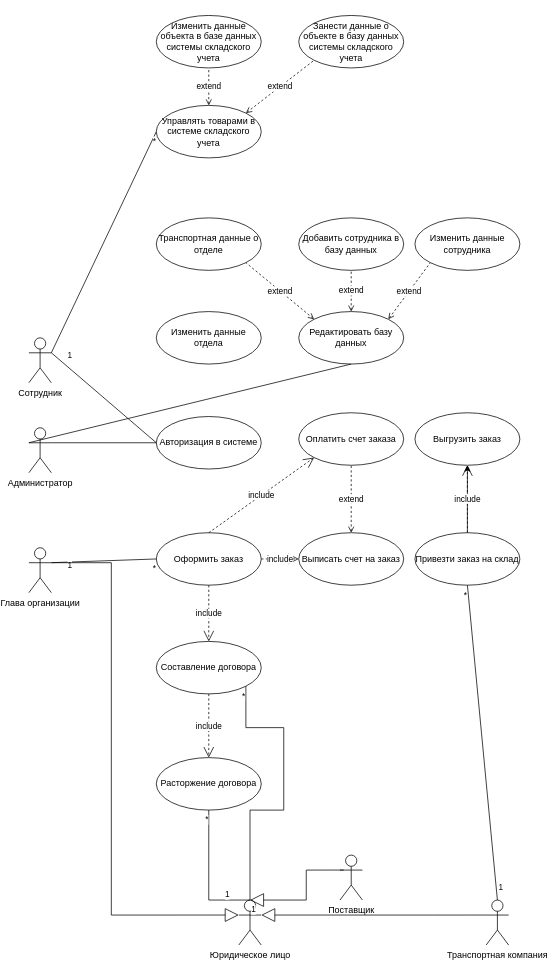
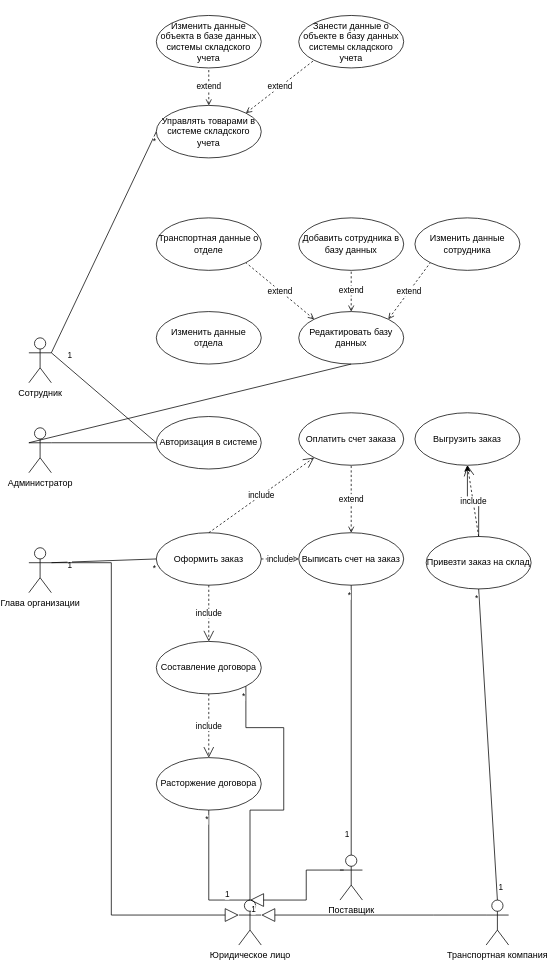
  <mxCell id="0" />
  <mxCell id="1" parent="0" />
  <mxCell id="2" value="Сотрудник" style="shape=umlActor;verticalLabelPosition=bottom;verticalAlign=top;html=1;outlineConnect=0;" parent="1" vertex="1"><mxGeometry x="20" y="450" width="30" height="60" as="geometry" /></mxCell>
  <mxCell id="3" value="Изменить данные объекта в базе данных системы складского учета" style="ellipse;whiteSpace=wrap;html=1;" parent="1" vertex="1"><mxGeometry x="190" y="20" width="140" height="70" as="geometry" /></mxCell>
  <mxCell id="4" value="Авторизация в системе" style="ellipse;whiteSpace=wrap;html=1;" parent="1" vertex="1"><mxGeometry x="190" y="555" width="140" height="70" as="geometry" /></mxCell>
  <mxCell id="5" value="Глава организации" style="shape=umlActor;verticalLabelPosition=bottom;verticalAlign=top;html=1;outlineConnect=0;" parent="1" vertex="1"><mxGeometry x="20" y="730" width="30" height="60" as="geometry" /></mxCell>
  <mxCell id="6" value="Поставщик" style="shape=umlActor;verticalLabelPosition=bottom;verticalAlign=top;html=1;outlineConnect=0;" parent="1" vertex="1"><mxGeometry x="435" y="1140" width="30" height="60" as="geometry" /></mxCell>
  <mxCell id="7" value="Оформить заказ" style="ellipse;whiteSpace=wrap;html=1;" parent="1" vertex="1"><mxGeometry x="190" y="710" width="140" height="70" as="geometry" /></mxCell>
  <mxCell id="8" value="Выписать счет на заказ" style="ellipse;whiteSpace=wrap;html=1;" parent="1" vertex="1"><mxGeometry x="380" y="710" width="140" height="70" as="geometry" /></mxCell>
  <mxCell id="9" value="" style="edgeStyle=orthogonalEdgeStyle;rounded=0;orthogonalLoop=1;jettySize=auto;html=1;" edge="1" parent="1" source="10" target="43"><mxGeometry relative="1" as="geometry" /></mxCell>
- <mxCell id="10" value="Привезти заказ на склад" style="ellipse;whiteSpace=wrap;html=1;" parent="1" vertex="1"><mxGeometry x="535" y="710" width="140" height="70" as="geometry" /></mxCell>
+ <mxCell id="10" value="Привезти заказ на склад" style="ellipse;whiteSpace=wrap;html=1;" parent="1" vertex="1"><mxGeometry x="550" y="715" width="140" height="70" as="geometry" /></mxCell>
  <mxCell id="11" value="" style="endArrow=none;html=1;rounded=0;entryX=1;entryY=0.333;entryDx=0;entryDy=0;entryPerimeter=0;exitX=0;exitY=0.5;exitDx=0;exitDy=0;" parent="1" source="4" target="2" edge="1"><mxGeometry width="50" height="50" relative="1" as="geometry"><mxPoint x="260" y="730" as="sourcePoint" /><mxPoint x="310" y="680" as="targetPoint" /></mxGeometry></mxCell>
+ <mxCell id="12" value="" style="endArrow=none;html=1;startArrow=none;startFill=0;rounded=0;exitX=0.5;exitY=0;exitDx=0;exitDy=0;exitPerimeter=0;entryX=0.5;entryY=1;entryDx=0;entryDy=0;endFill=0;" parent="1" source="6" target="8" edge="1"><mxGeometry relative="1" as="geometry"><mxPoint x="370" y="880" as="sourcePoint" /><mxPoint x="530" y="880" as="targetPoint" /></mxGeometry></mxCell>
+ <mxCell id="13" value="1" style="edgeLabel;resizable=0;html=1;align=left;verticalAlign=top;" parent="12" connectable="0" vertex="1"><mxGeometry x="-1" relative="1" as="geometry"><mxPoint x="-10" y="-40" as="offset" /></mxGeometry></mxCell>
+ <mxCell id="14" value="*" style="edgeLabel;resizable=0;html=1;align=right;verticalAlign=top;" parent="12" connectable="0" vertex="1"><mxGeometry x="1" relative="1" as="geometry" /></mxCell>
  <mxCell id="15" value="include" style="endArrow=open;endSize=12;dashed=1;html=1;rounded=0;entryX=0;entryY=0.5;entryDx=0;entryDy=0;exitX=1;exitY=0.5;exitDx=0;exitDy=0;" parent="1" source="7" target="8" edge="1"><mxGeometry width="160" relative="1" as="geometry"><mxPoint x="210" y="710" as="sourcePoint" /><mxPoint x="370" y="710" as="targetPoint" /></mxGeometry></mxCell>
  <mxCell id="16" value="" style="endArrow=none;html=1;startArrow=none;startFill=0;rounded=0;exitX=1;exitY=0.333;exitDx=0;exitDy=0;exitPerimeter=0;entryX=0;entryY=0.5;entryDx=0;entryDy=0;endFill=0;" parent="1" source="5" target="7" edge="1"><mxGeometry relative="1" as="geometry"><mxPoint x="305" y="880" as="sourcePoint" /><mxPoint x="460" y="740" as="targetPoint" /></mxGeometry></mxCell>
  <mxCell id="17" value="1" style="edgeLabel;resizable=0;html=1;align=left;verticalAlign=top;" parent="16" connectable="0" vertex="1"><mxGeometry x="-1" relative="1" as="geometry"><mxPoint x="20" y="-10" as="offset" /></mxGeometry></mxCell>
  <mxCell id="18" value="*" style="edgeLabel;resizable=0;html=1;align=right;verticalAlign=top;" parent="16" connectable="0" vertex="1"><mxGeometry x="1" relative="1" as="geometry" /></mxCell>
  <mxCell id="19" value="" style="endArrow=none;html=1;startArrow=none;startFill=0;rounded=0;exitX=1;exitY=0.333;exitDx=0;exitDy=0;exitPerimeter=0;entryX=0;entryY=0.5;entryDx=0;entryDy=0;endFill=0;" parent="1" source="2" target="57" edge="1"><mxGeometry relative="1" as="geometry"><mxPoint x="115" y="580" as="sourcePoint" /><mxPoint x="380" y="455" as="targetPoint" /></mxGeometry></mxCell>
  <mxCell id="20" value="1" style="edgeLabel;resizable=0;html=1;align=left;verticalAlign=top;" parent="19" connectable="0" vertex="1"><mxGeometry x="-1" relative="1" as="geometry"><mxPoint x="20" y="-10" as="offset" /></mxGeometry></mxCell>
  <mxCell id="21" value="*" style="edgeLabel;resizable=0;html=1;align=right;verticalAlign=top;" parent="19" connectable="0" vertex="1"><mxGeometry x="1" relative="1" as="geometry" /></mxCell>
  <mxCell id="22" value="Транспортная компания&lt;br&gt;" style="shape=umlActor;verticalLabelPosition=bottom;verticalAlign=top;html=1;" parent="1" vertex="1"><mxGeometry x="630" y="1200" width="30" height="60" as="geometry" /></mxCell>
  <mxCell id="23" value="" style="endArrow=none;html=1;startArrow=none;startFill=0;rounded=0;exitX=0.5;exitY=0;exitDx=0;exitDy=0;exitPerimeter=0;entryX=0.5;entryY=1;entryDx=0;entryDy=0;endFill=0;" parent="1" source="22" target="10" edge="1"><mxGeometry relative="1" as="geometry"><mxPoint x="620" y="900" as="sourcePoint" /><mxPoint x="775" y="760" as="targetPoint" /></mxGeometry></mxCell>
  <mxCell id="24" value="1" style="edgeLabel;resizable=0;html=1;align=left;verticalAlign=top;" parent="23" connectable="0" vertex="1"><mxGeometry x="-1" relative="1" as="geometry"><mxPoint y="-30" as="offset" /></mxGeometry></mxCell>
  <mxCell id="25" value="*" style="edgeLabel;resizable=0;html=1;align=right;verticalAlign=top;" parent="23" connectable="0" vertex="1"><mxGeometry x="1" relative="1" as="geometry" /></mxCell>
  <mxCell id="26" value="Оплатить счет заказа" style="ellipse;whiteSpace=wrap;html=1;" parent="1" vertex="1"><mxGeometry x="380" y="550" width="140" height="70" as="geometry" /></mxCell>
  <mxCell id="27" value="extend" style="endArrow=none;endSize=12;dashed=1;html=1;rounded=0;entryX=0.5;entryY=1;entryDx=0;entryDy=0;exitX=0.5;exitY=0;exitDx=0;exitDy=0;startArrow=open;startFill=0;endFill=0;" parent="1" source="8" target="26" edge="1"><mxGeometry width="160" relative="1" as="geometry"><mxPoint x="350" y="765" as="sourcePoint" /><mxPoint x="390" y="705" as="targetPoint" /></mxGeometry></mxCell>
  <mxCell id="28" value="Составление договора" style="ellipse;whiteSpace=wrap;html=1;" parent="1" vertex="1"><mxGeometry x="190" y="855" width="140" height="70" as="geometry" /></mxCell>
  <mxCell id="29" value="include" style="endArrow=open;endSize=12;dashed=1;html=1;rounded=0;entryX=0.5;entryY=0;entryDx=0;entryDy=0;exitX=0.5;exitY=1;exitDx=0;exitDy=0;" parent="1" source="7" target="28" edge="1"><mxGeometry width="160" relative="1" as="geometry"><mxPoint x="340" y="755" as="sourcePoint" /><mxPoint x="390" y="705" as="targetPoint" /></mxGeometry></mxCell>
  <mxCell id="30" value="Расторжение договора" style="ellipse;whiteSpace=wrap;html=1;" parent="1" vertex="1"><mxGeometry x="190" y="1010" width="140" height="70" as="geometry" /></mxCell>
  <mxCell id="31" value="include" style="endArrow=open;endSize=12;dashed=1;html=1;rounded=0;entryX=0;entryY=1;entryDx=0;entryDy=0;exitX=0.5;exitY=0;exitDx=0;exitDy=0;" parent="1" source="7" target="26" edge="1"><mxGeometry width="160" relative="1" as="geometry"><mxPoint x="340" y="755" as="sourcePoint" /><mxPoint x="390" y="705" as="targetPoint" /></mxGeometry></mxCell>
  <mxCell id="32" value="Юридическое лицо" style="shape=umlActor;verticalLabelPosition=bottom;verticalAlign=top;html=1;" parent="1" vertex="1"><mxGeometry x="300" y="1200" width="30" height="60" as="geometry" /></mxCell>
  <mxCell id="33" value="" style="endArrow=block;endSize=16;endFill=0;html=1;rounded=0;exitX=1;exitY=0.333;exitDx=0;exitDy=0;exitPerimeter=0;entryX=0;entryY=0.333;entryDx=0;entryDy=0;entryPerimeter=0;edgeStyle=orthogonalEdgeStyle;" parent="1" source="5" target="32" edge="1"><mxGeometry width="160" relative="1" as="geometry"><mxPoint x="290" y="860" as="sourcePoint" /><mxPoint x="450" y="860" as="targetPoint" /><Array as="points"><mxPoint x="130" y="750" /><mxPoint x="130" y="1220" /></Array></mxGeometry></mxCell>
  <mxCell id="34" value="" style="endArrow=block;endSize=16;endFill=0;html=1;rounded=0;exitX=0;exitY=0.333;exitDx=0;exitDy=0;exitPerimeter=0;entryX=1;entryY=0.333;entryDx=0;entryDy=0;entryPerimeter=0;edgeStyle=orthogonalEdgeStyle;" parent="1" target="32" edge="1" source="22"><mxGeometry width="160" relative="1" as="geometry"><mxPoint x="590" y="950" as="sourcePoint" /><mxPoint x="770" y="1320" as="targetPoint" /><Array as="points"><mxPoint x="560" y="1220" /><mxPoint x="560" y="1220" /></Array></mxGeometry></mxCell>
  <mxCell id="35" value="" style="endArrow=block;endSize=16;endFill=0;html=1;rounded=0;entryX=0.5;entryY=0;entryDx=0;entryDy=0;entryPerimeter=0;edgeStyle=orthogonalEdgeStyle;exitX=0.167;exitY=0.333;exitDx=0;exitDy=0;exitPerimeter=0;" parent="1" source="6" target="32" edge="1"><mxGeometry width="160" relative="1" as="geometry"><mxPoint x="430" y="1160" as="sourcePoint" /><mxPoint x="340" y="1130" as="targetPoint" /><Array as="points"><mxPoint x="390" y="1160" /><mxPoint x="390" y="1200" /></Array></mxGeometry></mxCell>
  <mxCell id="36" value="" style="endArrow=none;html=1;startArrow=none;startFill=0;rounded=0;exitX=0.5;exitY=0;exitDx=0;exitDy=0;exitPerimeter=0;entryX=0.5;entryY=1;entryDx=0;entryDy=0;endFill=0;edgeStyle=orthogonalEdgeStyle;" parent="1" source="32" target="30" edge="1"><mxGeometry relative="1" as="geometry"><mxPoint x="130" y="760" as="sourcePoint" /><mxPoint x="200" y="755" as="targetPoint" /><Array as="points"><mxPoint x="260" y="1200" /></Array></mxGeometry></mxCell>
  <mxCell id="37" value="1" style="edgeLabel;resizable=0;html=1;align=left;verticalAlign=top;" parent="36" connectable="0" vertex="1"><mxGeometry x="-1" relative="1" as="geometry" /></mxCell>
  <mxCell id="38" value="*" style="edgeLabel;resizable=0;html=1;align=right;verticalAlign=top;" parent="36" connectable="0" vertex="1"><mxGeometry x="1" relative="1" as="geometry" /></mxCell>
  <mxCell id="39" value="" style="endArrow=none;html=1;startArrow=none;startFill=0;rounded=0;exitX=0.5;exitY=0;exitDx=0;exitDy=0;exitPerimeter=0;entryX=1;entryY=1;entryDx=0;entryDy=0;endFill=0;edgeStyle=orthogonalEdgeStyle;" parent="1" source="32" target="28" edge="1"><mxGeometry relative="1" as="geometry"><mxPoint x="325" y="1110" as="sourcePoint" /><mxPoint x="270" y="1090" as="targetPoint" /><Array as="points"><mxPoint x="315" y="1080" /><mxPoint x="360" y="1080" /><mxPoint x="360" y="970" /><mxPoint x="310" y="970" /></Array></mxGeometry></mxCell>
  <mxCell id="40" value="1" style="edgeLabel;resizable=0;html=1;align=left;verticalAlign=top;" parent="39" connectable="0" vertex="1"><mxGeometry x="-1" relative="1" as="geometry"><mxPoint x="-35" y="-20" as="offset" /></mxGeometry></mxCell>
  <mxCell id="41" value="*" style="edgeLabel;resizable=0;html=1;align=right;verticalAlign=top;" parent="39" connectable="0" vertex="1"><mxGeometry x="1" relative="1" as="geometry" /></mxCell>
  <mxCell id="42" value="include" style="endArrow=open;endSize=12;dashed=1;html=1;rounded=0;exitX=0.5;exitY=1;exitDx=0;exitDy=0;" edge="1" parent="1" source="28" target="30"><mxGeometry width="160" relative="1" as="geometry"><mxPoint x="259.5" y="930" as="sourcePoint" /><mxPoint x="259.5" y="1005" as="targetPoint" /></mxGeometry></mxCell>
  <mxCell id="43" value="Выгрузить заказ" style="ellipse;whiteSpace=wrap;html=1;" vertex="1" parent="1"><mxGeometry x="535" y="550" width="140" height="70" as="geometry" /></mxCell>
  <mxCell id="44" value="include" style="endArrow=open;endSize=12;dashed=1;html=1;rounded=0;entryX=0.5;entryY=1;entryDx=0;entryDy=0;exitX=0.5;exitY=0;exitDx=0;exitDy=0;" edge="1" parent="1" source="10" target="43"><mxGeometry width="160" relative="1" as="geometry"><mxPoint x="270" y="720" as="sourcePoint" /><mxPoint x="411" y="620" as="targetPoint" /></mxGeometry></mxCell>
  <mxCell id="45" value="extend" style="endArrow=none;endSize=12;dashed=1;html=1;rounded=0;entryX=0.5;entryY=1;entryDx=0;entryDy=0;exitX=0.5;exitY=0;exitDx=0;exitDy=0;startArrow=open;startFill=0;endFill=0;" edge="1" parent="1" target="3"><mxGeometry width="160" relative="1" as="geometry"><mxPoint x="260" y="140" as="sourcePoint" /><mxPoint x="430" y="10" as="targetPoint" /></mxGeometry></mxCell>
  <mxCell id="46" value="Администратор" style="shape=umlActor;verticalLabelPosition=bottom;verticalAlign=top;html=1;outlineConnect=0;" vertex="1" parent="1"><mxGeometry x="20" y="570" width="30" height="60" as="geometry" /></mxCell>
  <mxCell id="47" value="" style="endArrow=none;html=1;rounded=0;exitX=1;exitY=0.333;exitDx=0;exitDy=0;exitPerimeter=0;entryX=0;entryY=0.5;entryDx=0;entryDy=0;" edge="1" parent="1" source="46" target="4"><mxGeometry width="50" height="50" relative="1" as="geometry"><mxPoint x="130" y="760" as="sourcePoint" /><mxPoint x="200" y="595" as="targetPoint" /></mxGeometry></mxCell>
  <mxCell id="48" value="Редактировать базу данных" style="ellipse;whiteSpace=wrap;html=1;" vertex="1" parent="1"><mxGeometry x="380" y="415" width="140" height="70" as="geometry" /></mxCell>
  <mxCell id="49" value="" style="endArrow=none;html=1;rounded=0;exitX=0.5;exitY=1;exitDx=0;exitDy=0;entryX=0;entryY=0.333;entryDx=0;entryDy=0;entryPerimeter=0;" edge="1" parent="1" source="48" target="46"><mxGeometry width="50" height="50" relative="1" as="geometry"><mxPoint x="60" y="600" as="sourcePoint" /><mxPoint x="200" y="600" as="targetPoint" /></mxGeometry></mxCell>
  <mxCell id="50" value="Добавить сотрудника в базу данных" style="ellipse;whiteSpace=wrap;html=1;" vertex="1" parent="1"><mxGeometry x="380" y="290" width="140" height="70" as="geometry" /></mxCell>
  <mxCell id="51" value="extend" style="endArrow=none;endSize=12;dashed=1;html=1;rounded=0;entryX=0.5;entryY=1;entryDx=0;entryDy=0;exitX=0.5;exitY=0;exitDx=0;exitDy=0;startArrow=open;startFill=0;endFill=0;" edge="1" parent="1" source="48" target="50"><mxGeometry width="160" relative="1" as="geometry"><mxPoint x="750" y="370" as="sourcePoint" /><mxPoint x="750" y="320" as="targetPoint" /></mxGeometry></mxCell>
  <mxCell id="52" value="Изменить данные сотрудника" style="ellipse;whiteSpace=wrap;html=1;" vertex="1" parent="1"><mxGeometry x="535" y="290" width="140" height="70" as="geometry" /></mxCell>
  <mxCell id="53" value="extend" style="endArrow=none;endSize=12;dashed=1;html=1;rounded=0;entryX=0;entryY=1;entryDx=0;entryDy=0;exitX=1;exitY=0;exitDx=0;exitDy=0;startArrow=open;startFill=0;endFill=0;" edge="1" parent="1" source="48" target="52"><mxGeometry width="160" relative="1" as="geometry"><mxPoint x="500" y="420" as="sourcePoint" /><mxPoint x="500" y="370" as="targetPoint" /></mxGeometry></mxCell>
  <mxCell id="54" value="Транспортная данные о отделе" style="ellipse;whiteSpace=wrap;html=1;" vertex="1" parent="1"><mxGeometry x="190" y="290" width="140" height="70" as="geometry" /></mxCell>
  <mxCell id="55" value="extend" style="endArrow=none;endSize=12;dashed=1;html=1;rounded=0;entryX=1;entryY=1;entryDx=0;entryDy=0;exitX=0;exitY=0;exitDx=0;exitDy=0;startArrow=open;startFill=0;endFill=0;" edge="1" parent="1" source="48" target="54"><mxGeometry width="160" relative="1" as="geometry"><mxPoint x="500" y="420" as="sourcePoint" /><mxPoint x="500" y="370" as="targetPoint" /></mxGeometry></mxCell>
  <mxCell id="56" value="Изменить данные отдела" style="ellipse;whiteSpace=wrap;html=1;" vertex="1" parent="1"><mxGeometry x="190" y="415" width="140" height="70" as="geometry" /></mxCell>
  <mxCell id="57" value="Управлять товарами в системе складского учета" style="ellipse;whiteSpace=wrap;html=1;" vertex="1" parent="1"><mxGeometry x="190" y="140" width="140" height="70" as="geometry" /></mxCell>
  <mxCell id="58" value="Занести данные о объекте в базу данных системы складского учета" style="ellipse;whiteSpace=wrap;html=1;" vertex="1" parent="1"><mxGeometry x="380" y="20" width="140" height="70" as="geometry" /></mxCell>
  <mxCell id="59" value="extend" style="endArrow=none;endSize=12;dashed=1;html=1;rounded=0;entryX=0;entryY=1;entryDx=0;entryDy=0;exitX=1;exitY=0;exitDx=0;exitDy=0;startArrow=open;startFill=0;endFill=0;" edge="1" parent="1" source="57" target="58"><mxGeometry width="160" relative="1" as="geometry"><mxPoint x="350" y="140" as="sourcePoint" /><mxPoint x="350" y="90" as="targetPoint" /></mxGeometry></mxCell>
